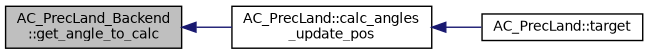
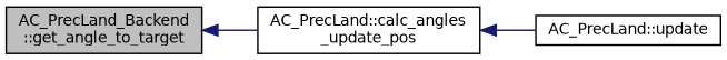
  digraph {
    rankdir=LR
    node [color=black fillcolor=white fontname=Helvetica fontsize=10 shape=record style=filled]
    edge [color=midnightblue dir=back fontname=Helvetica fontsize=10 labelfontname=Helvetica labelfontsize=10 style=solid]
-   n1 [fillcolor=grey75 fontcolor=black height=0.2 label="AC_PrecLand_Backend\l::get_angle_to_calc" width=0.4]
+   n1 [fillcolor=grey75 fontcolor=black height=0.2 label="AC_PrecLand_Backend\l::get_angle_to_target" width=0.4]
    n2 [height=0.2 label="AC_PrecLand::calc_angles\l_update_pos" width=0.4]
-   n3 [height=0.2 label="AC_PrecLand::target" width=0.4]
+   n3 [height=0.2 label="AC_PrecLand::update" width=0.4]
    n1 -> n2
    n2 -> n3
  }
